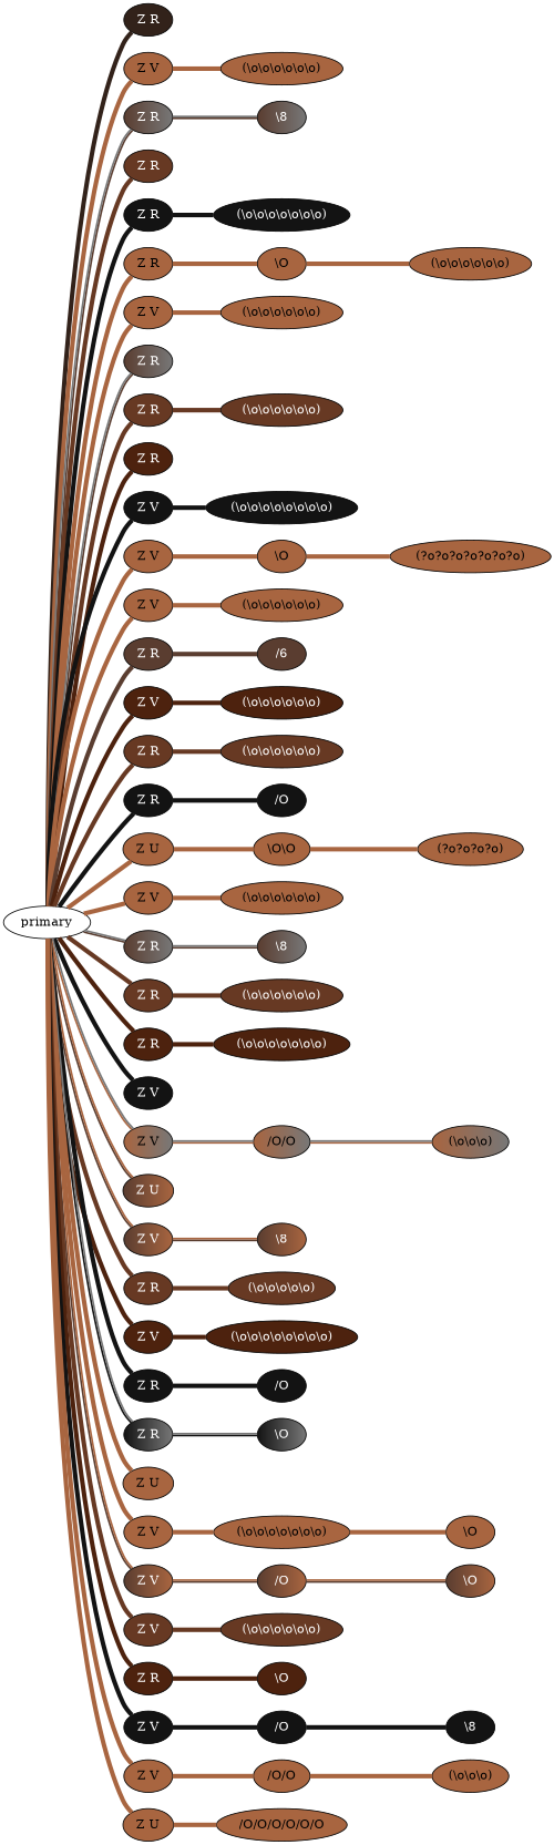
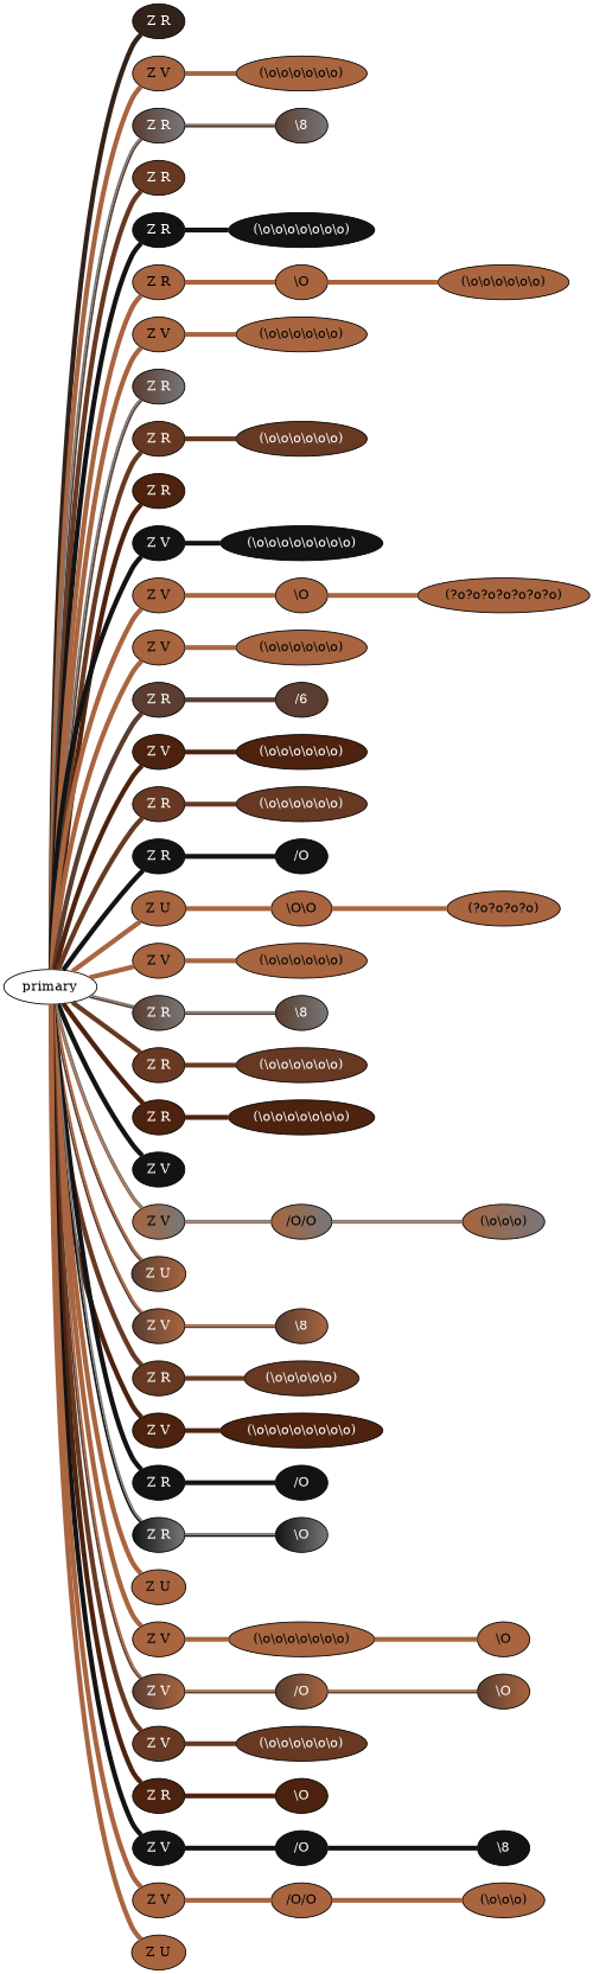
  graph {
    rankdir=LR
    node [fillcolor="#A86540" fontcolor="#ffffff" qtype=knot_node style=filled]
    edge [color="#A86540" penwidth=5 qtype=knot_link]
    n1 [fillcolor="#32221A" label="Z R" pendant_attach=R pendant_colors="#32221A" pendant_ply=Z qtype=pendant_node]
    primary [fillcolor="" fontcolor="" qtype="" style=""]
    n3 [fontcolor="#000000" label="Z V" pendant_attach=V pendant_colors="#A86540" pendant_length=30.0 pendant_ply=Z qtype=pendant_node]
    n4 [fillcolor="#5A3D30:#777777" label="Z R" pendant_attach=R pendant_colors="#5A3D30:#777777" pendant_length=18.0 pendant_ply=Z qtype=pendant_node]
    n5 [fillcolor="#673923" label="Z R" pendant_attach=R pendant_colors="#673923" pendant_length=10.0 pendant_ply=Z qtype=pendant_node]
    n6 [fillcolor="#131313" label="Z R" pendant_attach=R pendant_colors="#131313" pendant_length=1.2 pendant_ply=Z qtype=pendant_node]
    n7 [fontcolor="#000000" label="Z R" pendant_attach=R pendant_colors="#A86540" pendant_length=15.5 pendant_ply=Z qtype=pendant_node]
    n8 [fontcolor="#000000" label="Z V" pendant_attach=V pendant_colors="#A86540" pendant_length=19.0 pendant_ply=Z qtype=pendant_node]
    n9 [fillcolor="#5A3D30:#777777" label="Z R" pendant_attach=R pendant_colors="#5A3D30:#777777" pendant_length=2.5 pendant_ply=Z qtype=pendant_node]
    n10 [fillcolor="#673923" label="Z R" pendant_attach=R pendant_colors="#673923" pendant_length=21.5 pendant_ply=Z qtype=pendant_node]
    n11 [fillcolor="#4D220E" label="Z R" pendant_attach=R pendant_colors="#4D220E" pendant_length=0.5 pendant_ply=Z qtype=pendant_node]
    n12 [fillcolor="#131313" label="Z V" pendant_attach=V pendant_colors="#131313" pendant_length=25.5 pendant_ply=Z qtype=pendant_node]
    n13 [fontcolor="#000000" label="Z V" pendant_attach=V pendant_colors="#A86540" pendant_length=28.0 pendant_ply=Z qtype=pendant_node]
    n14 [fontcolor="#000000" label="Z V" pendant_attach=V pendant_colors="#A86540" pendant_length=11.5 pendant_ply=Z qtype=pendant_node]
    n15 [fillcolor="#5A3D30" label="Z R" pendant_attach=R pendant_colors="#5A3D30" pendant_length=15.0 pendant_ply=Z qtype=pendant_node]
    n16 [fillcolor="#4D220E" label="Z V" pendant_attach=V pendant_colors="#4D220E" pendant_length=26.0 pendant_ply=Z qtype=pendant_node]
    n17 [fillcolor="#673923" label="Z R" pendant_attach=R pendant_colors="#673923" pendant_length=21.0 pendant_ply=Z qtype=pendant_node]
    n18 [fillcolor="#131313" label="Z R" pendant_attach=R pendant_colors="#131313" pendant_length=24.0 pendant_ply=Z qtype=pendant_node]
    n19 [fontcolor="#000000" label="Z U" pendant_attach=U pendant_colors="#A86540" pendant_length=30.0 pendant_ply=Z qtype=pendant_node]
    n20 [fontcolor="#000000" label="Z V" pendant_attach=V pendant_colors="#A86540" pendant_length=22.5 pendant_ply=Z qtype=pendant_node]
    n21 [fillcolor="#5A3D30:#777777" label="Z R" pendant_attach=R pendant_colors="#5A3D30:#777777" pendant_length=19.0 pendant_ply=Z qtype=pendant_node]
    n22 [fillcolor="#673923" label="Z R" pendant_attach=R pendant_colors="#673923" pendant_length=20.0 pendant_ply=Z qtype=pendant_node]
    n23 [fillcolor="#4D220E" label="Z R" pendant_attach=R pendant_colors="#4D220E" pendant_length=20.0 pendant_ply=Z qtype=pendant_node]
    n24 [fillcolor="#131313" label="Z V" pendant_attach=V pendant_colors="#131313" pendant_length=1.5 pendant_ply=Z qtype=pendant_node]
    n25 [fillcolor="#A86540:#777777" fontcolor="#000000" label="Z V" pendant_attach=V pendant_colors="#A86540:#777777" pendant_length=26.0 pendant_ply=Z qtype=pendant_node]
    n26 [fillcolor="#5A3D30:#A86540" label="Z U" pendant_attach=U pendant_colors="#5A3D30:#A86540" pendant_length=0.5 pendant_ply=Z qtype=pendant_node]
    n27 [fillcolor="#5A3D30:#A86540" label="Z V" pendant_attach=V pendant_colors="#5A3D30:#A86540" pendant_length=20.0 pendant_ply=Z qtype=pendant_node]
    n28 [fillcolor="#673923" label="Z R" pendant_attach=R pendant_colors="#673923" pendant_length=35.0 pendant_ply=Z qtype=pendant_node]
    n29 [fillcolor="#4D220E" label="Z V" pendant_attach=V pendant_colors="#4D220E" pendant_length=17.0 pendant_ply=Z qtype=pendant_node]
    n30 [fillcolor="#131313" label="Z R" pendant_attach=R pendant_colors="#131313" pendant_length=36.5 pendant_ply=Z qtype=pendant_node]
    n31 [fillcolor="#131313:#777777" label="Z R" pendant_attach=R pendant_colors="#131313:#777777" pendant_length=26.5 pendant_ply=Z qtype=pendant_node]
    n32 [fontcolor="#000000" label="Z U" pendant_attach=U pendant_colors="#A86540" pendant_length=63.0 pendant_ply=Z qtype=pendant_node]
    n33 [fontcolor="#000000" label="Z V" pendant_attach=V pendant_colors="#A86540" pendant_length=37.5 pendant_ply=Z qtype=pendant_node]
    n34 [fillcolor="#5A3D30:#A86540" label="Z V" pendant_attach=V pendant_colors="#5A3D30:#A86540" pendant_length=36.0 pendant_ply=Z qtype=pendant_node]
    n35 [fillcolor="#673923" label="Z V" pendant_attach=V pendant_colors="#673923" pendant_length=29.5 pendant_ply=Z qtype=pendant_node]
    n36 [fillcolor="#4D220E" label="Z R" pendant_attach=R pendant_colors="#4D220E" pendant_length=27.0 pendant_ply=Z qtype=pendant_node]
    n37 [fillcolor="#131313" label="Z V" pendant_attach=V pendant_colors="#131313" pendant_length=35.0 pendant_ply=Z qtype=pendant_node]
    n38 [fontcolor="#000000" label="Z V" pendant_attach=V pendant_colors="#A86540" pendant_length=24.0 pendant_ply=Z qtype=pendant_node]
    n39 [fontcolor="#000000" label="Z U" pendant_attach=U pendant_colors="#A86540" pendant_length=16.5 pendant_ply=Z qtype=pendant_node]
    n40 [fontcolor="#000000" knot_position=9.0 knot_spin=Z knot_type=L knot_value=6 label="(\\o\\o\\o\\o\\o\\o)"]
    n41 [fillcolor="#5A3D30:#777777" knot_position=8.5 knot_spin=Z knot_type=E knot_value=1 label="\\8"]
    n42 [fillcolor="#131313" knot_position=8.0 knot_spin=Z knot_type=L knot_value=7 label="(\\o\\o\\o\\o\\o\\o\\o)"]
    n43 [fontcolor="#000000" knot_position=5.0 knot_spin=Z knot_type=S knot_value=1 label="\\O"]
    n44 [fontcolor="#000000" knot_position=7.0 knot_spin=Z knot_type=L knot_value=6 label="(\\o\\o\\o\\o\\o\\o)"]
    n45 [fillcolor="#673923" knot_position=11.0 knot_spin=Z knot_type=L knot_value=6 label="(\\o\\o\\o\\o\\o\\o)"]
    n46 [fillcolor="#131313" knot_position=11.0 knot_spin=Z knot_type=L knot_value=8 label="(\\o\\o\\o\\o\\o\\o\\o\\o)"]
    n47 [fontcolor="#000000" knot_position=4.0 knot_spin=Z knot_type=S knot_value=1 label="\\O"]
    n48 [fontcolor="#000000" knot_position=9.5 knot_spin=Z knot_type=L knot_value=6 label="(\\o\\o\\o\\o\\o\\o)"]
    n49 [fillcolor="#5A3D30" knot_position=9.0 knot_spin=S knot_type=E knot_value=1 label="/6"]
    n50 [fillcolor="#4D220E" knot_position=9.0 knot_spin=Z knot_type=L knot_value=6 label="(\\o\\o\\o\\o\\o\\o)"]
    n51 [fillcolor="#673923" knot_position=11.0 knot_spin=Z knot_type=L knot_value=6 label="(\\o\\o\\o\\o\\o\\o)"]
    n52 [fillcolor="#131313" knot_position=4.0 knot_spin=S knot_type=S knot_value=1 label="/O"]
    n53 [fontcolor="#000000" knot_position=5.0 knot_spin=Z knot_type=S knot_value=2 label="\\O\\O"]
    n54 [fontcolor="#000000" knot_position=11.0 knot_spin=Z knot_type=L knot_value=6 label="(\\o\\o\\o\\o\\o\\o)"]
    n55 [fillcolor="#5A3D30:#777777" knot_position=10.0 knot_spin=Z knot_type=E knot_value=1 label="\\8"]
    n56 [fillcolor="#673923" knot_position=10.5 knot_spin=Z knot_type=L knot_value=6 label="(\\o\\o\\o\\o\\o\\o)"]
    n57 [fillcolor="#4D220E" knot_position=10.5 knot_spin=Z knot_type=L knot_value=7 label="(\\o\\o\\o\\o\\o\\o\\o)"]
    n58 [fillcolor="#A86540:#777777" fontcolor="#000000" knot_position=3.5 knot_spin=S knot_type=S knot_value=2 label="/O/O"]
    n59 [fillcolor="#5A3D30:#A86540" knot_position=10.0 knot_spin=Z knot_type=E knot_value=1 label="\\8"]
    n60 [fillcolor="#673923" knot_position=9.0 knot_spin=Z knot_type=L knot_value=5 label="(\\o\\o\\o\\o\\o)"]
    n61 [fillcolor="#4D220E" knot_position=8.0 knot_spin=Z knot_type=L knot_value=8 label="(\\o\\o\\o\\o\\o\\o\\o\\o)"]
    n62 [fillcolor="#131313" knot_position=4.0 knot_spin=S knot_type=S knot_value=1 label="/O"]
    n63 [fillcolor="#131313:#777777" knot_position=5.0 knot_spin=Z knot_type=S knot_value=1 label="\\O"]
    n64 [fontcolor="#000000" knot_position=5.5 knot_spin=Z knot_type=L knot_value=7 label="(\\o\\o\\o\\o\\o\\o\\o)"]
    n65 [fillcolor="#5A3D30:#A86540" knot_position=8.0 knot_spin=S knot_type=S knot_value=1 label="/O"]
    n66 [fillcolor="#673923" knot_position=6.0 knot_spin=Z knot_type=L knot_value=6 label="(\\o\\o\\o\\o\\o\\o)"]
    n67 [fillcolor="#4D220E" knot_position=2.5 knot_spin=Z knot_type=S knot_value=1 label="\\O"]
    n68 [fillcolor="#131313" knot_position=2.0 knot_spin=S knot_type=S knot_value=1 label="/O"]
    n69 [fontcolor="#000000" knot_position=2.0 knot_spin=S knot_type=S knot_value=2 label="/O/O"]
-   n70 [fontcolor="#000000" knot_position=4.0 knot_spin=S knot_type=S knot_value=6 label="/O/O/O/O/O/O"]
    n71 [fontcolor="#000000" knot_position=7.0 knot_spin=Z knot_type=L knot_value=6 label="(\\o\\o\\o\\o\\o\\o)"]
    n72 [fontcolor="#000000" knot_position=13.0 knot_spin=U knot_type=L knot_value=7 label="(?o?o?o?o?o?o?o)"]
    n73 [fontcolor="#000000" knot_position=14.5 knot_spin=U knot_type=L knot_value=4 label="(?o?o?o?o)"]
    n74 [fillcolor="#A86540:#777777" fontcolor="#000000" knot_position=12.0 knot_spin=Z knot_type=L knot_value=3 label="(\\o\\o\\o)"]
    n75 [fontcolor="#000000" knot_position=22.0 knot_spin=Z knot_type=S knot_value=1 label="\\O"]
    n76 [fillcolor="#5A3D30:#A86540" knot_position=21.0 knot_spin=Z knot_type=S knot_value=1 label="\\O"]
    n77 [fillcolor="#131313" knot_position=10.5 knot_spin=Z knot_type=E knot_value=1 label="\\8"]
    n78 [fontcolor="#000000" knot_position=10.5 knot_spin=Z knot_type=L knot_value=3 label="(\\o\\o\\o)"]
    primary -- n1 [color="#32221A" qtype=pendant_link]
    primary -- n3 [qtype=pendant_link]
    primary -- n4 [color="#5A3D30:#777777" penwidth=2 qtype=pendant_link]
    primary -- n5 [color="#673923" qtype=pendant_link]
    primary -- n6 [color="#131313" qtype=pendant_link]
    primary -- n7 [qtype=pendant_link]
    primary -- n8 [qtype=pendant_link]
    primary -- n9 [color="#5A3D30:#777777" penwidth=2 qtype=pendant_link]
    primary -- n10 [color="#673923" qtype=pendant_link]
    primary -- n11 [color="#4D220E" qtype=pendant_link]
    primary -- n12 [color="#131313" qtype=pendant_link]
    primary -- n13 [qtype=pendant_link]
    primary -- n14 [qtype=pendant_link]
    primary -- n15 [color="#5A3D30" qtype=pendant_link]
    primary -- n16 [color="#4D220E" qtype=pendant_link]
    primary -- n17 [color="#673923" qtype=pendant_link]
    primary -- n18 [color="#131313" qtype=pendant_link]
    primary -- n19 [qtype=pendant_link]
    primary -- n20 [qtype=pendant_link]
    primary -- n21 [color="#5A3D30:#777777" penwidth=2 qtype=pendant_link]
    primary -- n22 [color="#673923" qtype=pendant_link]
    primary -- n23 [color="#4D220E" qtype=pendant_link]
    primary -- n24 [color="#131313" qtype=pendant_link]
    primary -- n25 [color="#A86540:#777777" penwidth=2 qtype=pendant_link]
    primary -- n26 [color="#5A3D30:#A86540" penwidth=2 qtype=pendant_link]
    primary -- n27 [color="#5A3D30:#A86540" penwidth=2 qtype=pendant_link]
    primary -- n28 [color="#673923" qtype=pendant_link]
    primary -- n29 [color="#4D220E" qtype=pendant_link]
    primary -- n30 [color="#131313" qtype=pendant_link]
    primary -- n31 [color="#131313:#777777" penwidth=2 qtype=pendant_link]
    primary -- n32 [qtype=pendant_link]
    primary -- n33 [qtype=pendant_link]
    primary -- n34 [color="#5A3D30:#A86540" penwidth=2 qtype=pendant_link]
    primary -- n35 [color="#673923" qtype=pendant_link]
    primary -- n36 [color="#4D220E" qtype=pendant_link]
    primary -- n37 [color="#131313" qtype=pendant_link]
    primary -- n38 [qtype=pendant_link]
    primary -- n39 [qtype=pendant_link]
    n3 -- n40
    n4 -- n41 [color="#5A3D30:#777777" penwidth=2]
    n6 -- n42 [color="#131313"]
    n7 -- n43
    n8 -- n44
    n10 -- n45 [color="#673923"]
    n12 -- n46 [color="#131313"]
    n13 -- n47
    n14 -- n48
    n15 -- n49 [color="#5A3D30"]
    n16 -- n50 [color="#4D220E"]
    n17 -- n51 [color="#673923"]
    n18 -- n52 [color="#131313"]
    n19 -- n53
    n20 -- n54
    n21 -- n55 [color="#5A3D30:#777777" penwidth=2]
    n22 -- n56 [color="#673923"]
    n23 -- n57 [color="#4D220E"]
    n25 -- n58 [color="#A86540:#777777" penwidth=2]
    n27 -- n59 [color="#5A3D30:#A86540" penwidth=2]
    n28 -- n60 [color="#673923"]
    n29 -- n61 [color="#4D220E"]
    n30 -- n62 [color="#131313"]
    n31 -- n63 [color="#131313:#777777" penwidth=2]
    n33 -- n64
    n34 -- n65 [color="#5A3D30:#A86540" penwidth=2]
    n35 -- n66 [color="#673923"]
    n36 -- n67 [color="#4D220E"]
    n37 -- n68 [color="#131313"]
    n38 -- n69
-   n39 -- n70
    n43 -- n71
    n47 -- n72
    n53 -- n73
    n58 -- n74 [color="#A86540:#777777" penwidth=2]
    n64 -- n75
    n65 -- n76 [color="#5A3D30:#A86540" penwidth=2]
    n68 -- n77 [color="#131313"]
    n69 -- n78
  }
